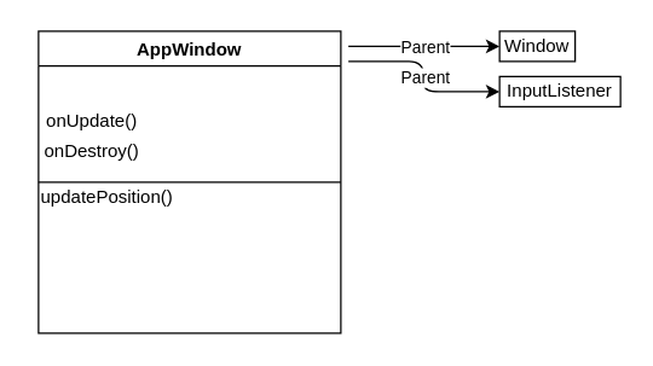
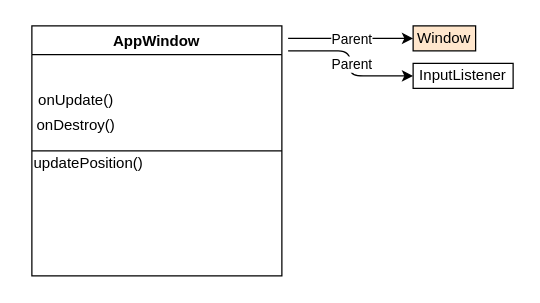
  <mxCell id="0" />
  <mxCell id="1" parent="0" />
  <mxCell id="2" value="AppWindow" style="swimlane;" vertex="1" parent="1"><mxGeometry x="25" y="20" width="200" height="200" as="geometry" /></mxCell>
  <mxCell id="3" value="onUpdate()" style="text;html=1;align=center;verticalAlign=middle;resizable=0;points=[];autosize=1;strokeColor=none;" vertex="1" parent="2"><mxGeometry x="-5" y="50" width="80" height="20" as="geometry" /></mxCell>
  <mxCell id="4" value="onDestroy()" style="text;html=1;align=center;verticalAlign=middle;resizable=0;points=[];autosize=1;strokeColor=none;" vertex="1" parent="2"><mxGeometry x="-5" y="70" width="80" height="20" as="geometry" /></mxCell>
  <mxCell id="5" value="" style="endArrow=none;html=1;entryX=1;entryY=0.5;entryDx=0;entryDy=0;" edge="1" parent="2" target="2"><mxGeometry width="50" height="50" relative="1" as="geometry"><mxPoint y="100" as="sourcePoint" /><mxPoint x="196" y="100" as="targetPoint" /></mxGeometry></mxCell>
  <mxCell id="6" value="updatePosition()" style="text;html=1;align=center;verticalAlign=middle;resizable=0;points=[];autosize=1;strokeColor=none;" vertex="1" parent="2"><mxGeometry x="-5" y="100" width="100" height="20" as="geometry" /></mxCell>
  <mxCell id="7" value="" style="endArrow=classic;html=1;" edge="1" parent="1"><mxGeometry relative="1" as="geometry"><mxPoint x="230" y="30" as="sourcePoint" /><mxPoint x="330" y="30" as="targetPoint" /></mxGeometry></mxCell>
  <mxCell id="8" value="Parent" style="edgeLabel;resizable=0;html=1;align=center;verticalAlign=middle;" connectable="0" vertex="1" parent="7"><mxGeometry relative="1" as="geometry" /></mxCell>
- <mxCell id="9" value="Window" style="rounded=0;whiteSpace=wrap;html=1;" vertex="1" parent="1"><mxGeometry x="330" y="20" width="50" height="20" as="geometry" /></mxCell>
+ <mxCell id="9" value="Window" style="rounded=0;whiteSpace=wrap;html=1;fillColor=#ffe6cc;" vertex="1" parent="1"><mxGeometry x="330" y="20" width="50" height="20" as="geometry" /></mxCell>
  <mxCell id="10" style="edgeStyle=orthogonalEdgeStyle;rounded=0;orthogonalLoop=1;jettySize=auto;html=1;exitX=0.5;exitY=1;exitDx=0;exitDy=0;" edge="1" parent="1" source="9" target="9"><mxGeometry relative="1" as="geometry" /></mxCell>
  <mxCell id="11" value="" style="endArrow=classic;html=1;edgeStyle=elbowEdgeStyle;" edge="1" parent="1"><mxGeometry relative="1" as="geometry"><mxPoint x="230" y="40" as="sourcePoint" /><mxPoint x="330" y="60" as="targetPoint" /></mxGeometry></mxCell>
  <mxCell id="12" value="Parent" style="edgeLabel;resizable=0;html=1;align=center;verticalAlign=middle;" connectable="0" vertex="1" parent="11"><mxGeometry relative="1" as="geometry" /></mxCell>
  <mxCell id="13" value="InputListener" style="rounded=0;whiteSpace=wrap;html=1;" vertex="1" parent="1"><mxGeometry x="330" y="50" width="80" height="20" as="geometry" /></mxCell>
